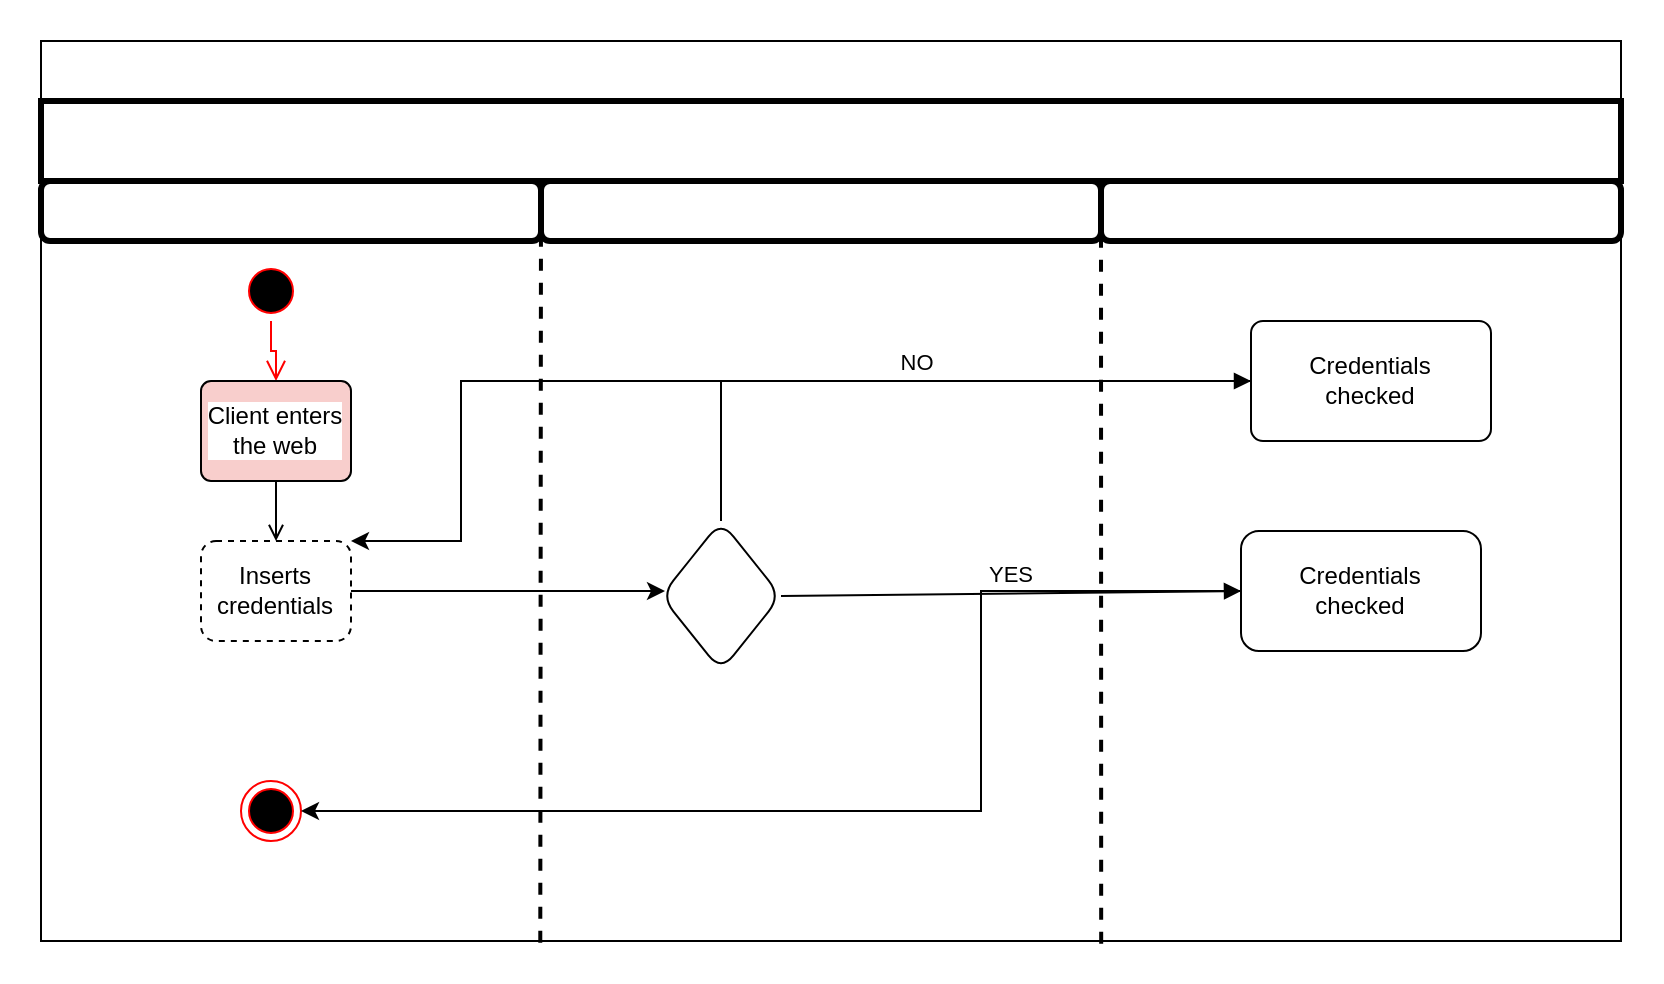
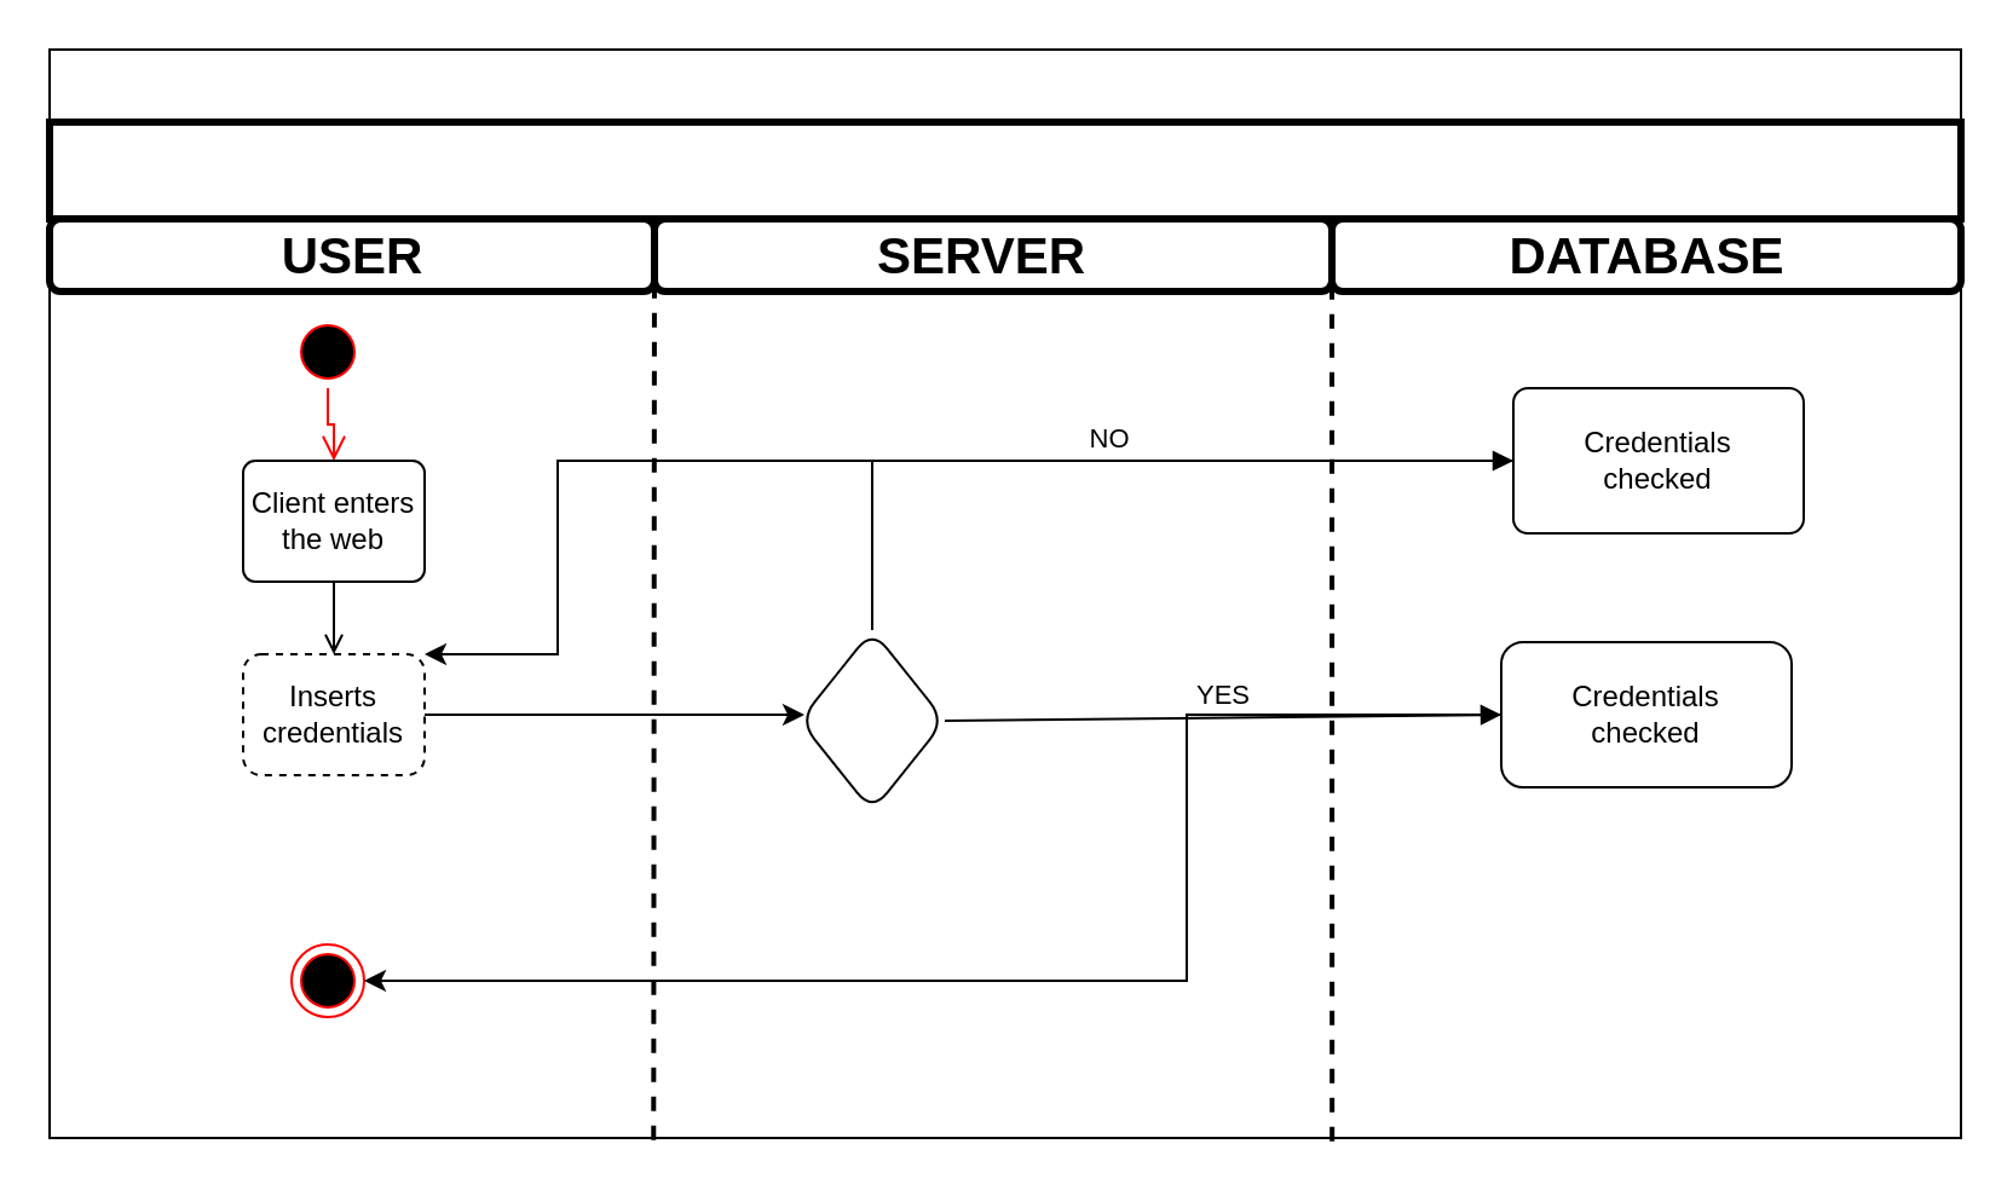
  <mxCell id="0" />
  <mxCell id="1" parent="0" />
  <mxCell id="2" value="" style="rounded=0;whiteSpace=wrap;html=1;fillColor=#FFFFFF;" parent="1" vertex="1"><mxGeometry x="20" y="20" width="790" height="450" as="geometry" /></mxCell>
  <mxCell id="3" value="" style="rounded=0;whiteSpace=wrap;html=1;fontFamily=Helvetica;align=center;strokeWidth=3;fillColor=#FFFFFF;" parent="1" vertex="1"><mxGeometry x="20" y="50" width="790" height="40" as="geometry" /></mxCell>
  <mxCell id="4" value="" style="rounded=1;whiteSpace=wrap;html=1;fontFamily=Helvetica;fontSize=21;strokeColor=#000000;strokeWidth=3;" parent="1" vertex="1"><mxGeometry x="20" y="90" width="250" height="30" as="geometry" /></mxCell>
  <mxCell id="5" value="" style="rounded=1;whiteSpace=wrap;html=1;fontFamily=Helvetica;fontSize=21;strokeColor=#000000;strokeWidth=3;labelBackgroundColor=#CCCCCC;" parent="1" vertex="1"><mxGeometry x="270" y="90" width="280" height="30" as="geometry" /></mxCell>
  <mxCell id="6" value="" style="rounded=1;whiteSpace=wrap;html=1;fontFamily=Helvetica;fontSize=21;strokeColor=#000000;strokeWidth=3;labelBackgroundColor=#CCCCCC;labelBorderColor=none;" parent="1" vertex="1"><mxGeometry x="550" y="90" width="260" height="30" as="geometry" /></mxCell>
+ <mxCell id="7" value="USER" style="text;html=1;resizable=0;autosize=1;align=center;verticalAlign=middle;points=[];fillColor=none;strokeColor=none;rounded=0;fontFamily=Helvetica;fontSize=21;fontStyle=1" parent="1" vertex="1"><mxGeometry x="110" y="90" width="70" height="30" as="geometry" /></mxCell>
+ <mxCell id="8" value="SERVER" style="text;html=1;resizable=0;autosize=1;align=center;verticalAlign=middle;points=[];fillColor=none;strokeColor=none;rounded=0;fontFamily=Helvetica;fontSize=21;fontStyle=1" parent="1" vertex="1"><mxGeometry x="355" y="90" width="100" height="30" as="geometry" /></mxCell>
+ <mxCell id="9" value="DATABASE" style="text;html=1;resizable=0;autosize=1;align=center;verticalAlign=middle;points=[];fillColor=none;strokeColor=none;rounded=0;fontFamily=Helvetica;fontSize=21;fontStyle=1" parent="1" vertex="1"><mxGeometry x="615" y="90" width="130" height="30" as="geometry" /></mxCell>
  <mxCell id="10" value="" style="endArrow=none;html=1;rounded=0;fontFamily=Helvetica;fontSize=21;entryX=0;entryY=0.25;entryDx=0;entryDy=0;exitX=0.316;exitY=1.002;exitDx=0;exitDy=0;exitPerimeter=0;strokeWidth=2;dashed=1;" parent="1" source="2" target="5" edge="1"><mxGeometry width="50" height="50" relative="1" as="geometry"><mxPoint x="450" y="280" as="sourcePoint" /><mxPoint x="500" y="230" as="targetPoint" /></mxGeometry></mxCell>
  <mxCell id="11" value="" style="endArrow=none;html=1;rounded=0;fontFamily=Helvetica;fontSize=21;entryX=1;entryY=0.25;entryDx=0;entryDy=0;exitX=0.671;exitY=1.003;exitDx=0;exitDy=0;exitPerimeter=0;strokeWidth=2;dashed=1;" parent="1" source="2" target="5" edge="1"><mxGeometry width="50" height="50" relative="1" as="geometry"><mxPoint x="450" y="280" as="sourcePoint" /><mxPoint x="500" y="230" as="targetPoint" /></mxGeometry></mxCell>
  <mxCell id="12" value="" style="ellipse;html=1;shape=startState;fillColor=#000000;strokeColor=#ff0000;labelBackgroundColor=#FFFFFF;" parent="1" vertex="1"><mxGeometry x="120" y="130" width="30" height="30" as="geometry" /></mxCell>
  <mxCell id="13" value="" style="edgeStyle=orthogonalEdgeStyle;html=1;verticalAlign=bottom;endArrow=open;endSize=8;strokeColor=#ff0000;rounded=0;entryX=0.5;entryY=0;entryDx=0;entryDy=0;" parent="1" source="12" target="15" edge="1"><mxGeometry relative="1" as="geometry"><mxPoint x="135" y="225" as="targetPoint" /></mxGeometry></mxCell>
  <mxCell id="14" style="edgeStyle=orthogonalEdgeStyle;rounded=0;orthogonalLoop=1;jettySize=auto;html=1;entryX=0.5;entryY=0;entryDx=0;entryDy=0;endArrow=open;" edge="1" parent="1" source="15" target="20"><mxGeometry relative="1" as="geometry" /></mxCell>
- <mxCell id="15" value="Client enters&lt;br&gt;the web" style="rounded=1;arcSize=10;whiteSpace=wrap;html=1;align=center;labelBackgroundColor=#FFFFFF;strokeColor=#000000;fillColor=#f8cecc;" parent="1" vertex="1"><mxGeometry x="100" y="190" width="75" height="50" as="geometry" /></mxCell>
+ <mxCell id="15" value="Client enters&lt;br&gt;the web" style="rounded=1;arcSize=10;whiteSpace=wrap;html=1;align=center;labelBackgroundColor=#FFFFFF;strokeColor=#000000;fillColor=#FFFFFF;" parent="1" vertex="1"><mxGeometry x="100" y="190" width="75" height="50" as="geometry" /></mxCell>
  <mxCell id="16" value="" style="ellipse;html=1;shape=endState;fillColor=#000000;strokeColor=#ff0000;labelBackgroundColor=#FFFFFF;" parent="1" vertex="1"><mxGeometry x="120" y="390" width="30" height="30" as="geometry" /></mxCell>
  <mxCell id="17" style="edgeStyle=orthogonalEdgeStyle;rounded=0;orthogonalLoop=1;jettySize=auto;html=1;entryX=1;entryY=0;entryDx=0;entryDy=0;" edge="1" parent="1" source="18" target="20"><mxGeometry relative="1" as="geometry"><Array as="points"><mxPoint x="230" y="190" /><mxPoint x="230" y="270" /></Array></mxGeometry></mxCell>
  <mxCell id="18" value="Credentials&lt;br&gt;checked" style="whiteSpace=wrap;html=1;fillColor=#FFFFFF;strokeColor=#000000;rounded=1;arcSize=10;labelBackgroundColor=#FFFFFF;" parent="1" vertex="1"><mxGeometry x="625" y="160" width="120" height="60" as="geometry" /></mxCell>
  <mxCell id="19" value="" style="edgeStyle=orthogonalEdgeStyle;rounded=0;orthogonalLoop=1;jettySize=auto;html=1;" edge="1" parent="1" source="20" target="21"><mxGeometry relative="1" as="geometry"><Array as="points"><mxPoint x="290" y="295" /><mxPoint x="290" y="295" /></Array></mxGeometry></mxCell>
  <mxCell id="20" value="Inserts&lt;br&gt;credentials" style="rounded=1;whiteSpace=wrap;html=1;dashed=1;" vertex="1" parent="1"><mxGeometry x="100" y="270" width="75" height="50" as="geometry" /></mxCell>
  <mxCell id="21" value="" style="rhombus;whiteSpace=wrap;html=1;rounded=1;" vertex="1" parent="1"><mxGeometry x="330" y="260" width="60" height="75" as="geometry" /></mxCell>
  <mxCell id="22" value="NO" style="html=1;verticalAlign=bottom;endArrow=block;rounded=0;exitX=0.5;exitY=0;exitDx=0;exitDy=0;entryX=0;entryY=0.5;entryDx=0;entryDy=0;" edge="1" parent="1" source="21" target="18"><mxGeometry width="80" relative="1" as="geometry"><mxPoint x="370" y="220" as="sourcePoint" /><mxPoint x="450" y="220" as="targetPoint" /><Array as="points"><mxPoint x="360" y="220" /><mxPoint x="360" y="190" /></Array></mxGeometry></mxCell>
  <mxCell id="23" style="edgeStyle=orthogonalEdgeStyle;rounded=0;orthogonalLoop=1;jettySize=auto;html=1;entryX=1;entryY=0.5;entryDx=0;entryDy=0;" edge="1" parent="1" source="24" target="16"><mxGeometry relative="1" as="geometry"><Array as="points"><mxPoint x="490" y="295" /><mxPoint x="490" y="405" /></Array></mxGeometry></mxCell>
  <mxCell id="24" value="Credentials&lt;br&gt;checked" style="rounded=1;whiteSpace=wrap;html=1;" vertex="1" parent="1"><mxGeometry x="620" y="265" width="120" height="60" as="geometry" /></mxCell>
  <mxCell id="25" value="YES" style="html=1;verticalAlign=bottom;endArrow=block;rounded=0;exitX=1;exitY=0.5;exitDx=0;exitDy=0;entryX=0;entryY=0.5;entryDx=0;entryDy=0;" edge="1" parent="1" source="21" target="24"><mxGeometry width="80" relative="1" as="geometry"><mxPoint x="370" y="220" as="sourcePoint" /><mxPoint x="450" y="220" as="targetPoint" /></mxGeometry></mxCell>
